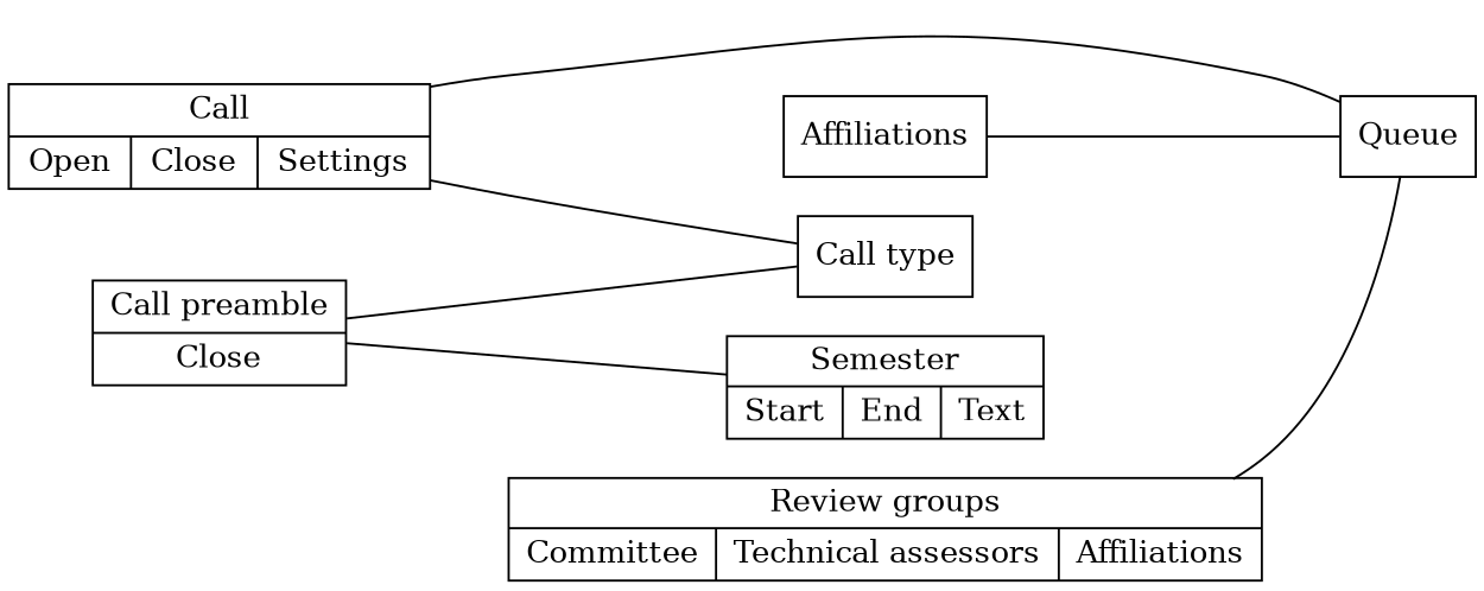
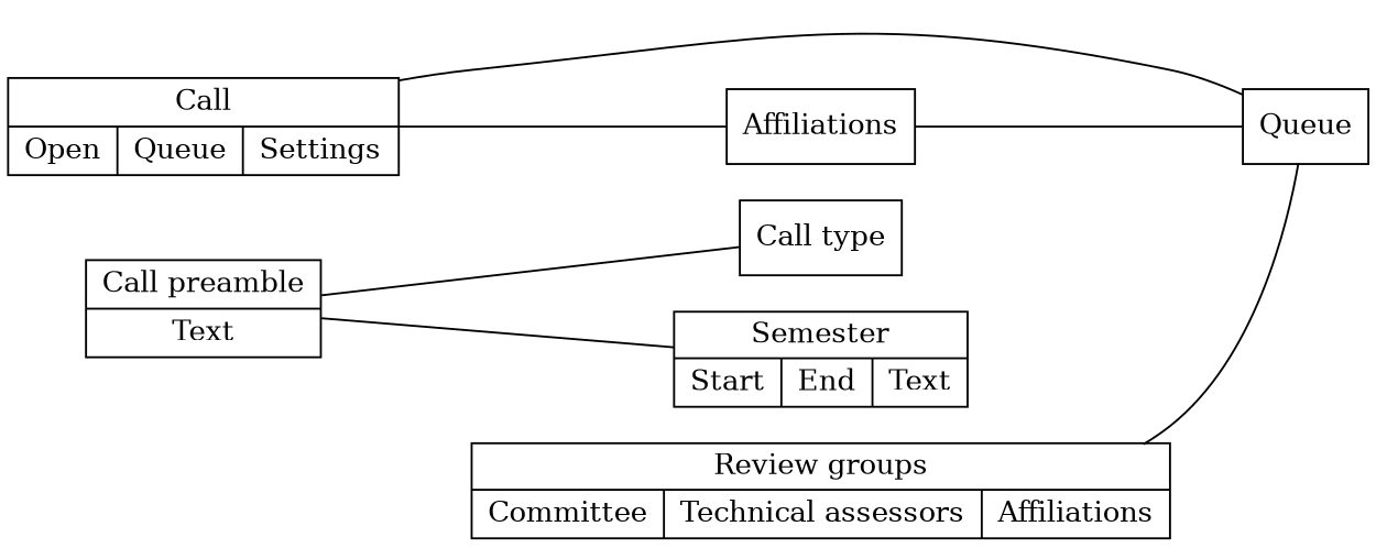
  graph {
    rankdir=LR
    node [shape=record]
-   n1 [label="Call | {Open | Close | Settings}"]
+   n1 [label="Call | {Open | Queue | Settings}"]
    n2 [label="Call type"]
    n3 [label=Queue]
    n4 [label="Semester | {Start | End | Text}"]
-   n5 [label="Call preamble | Close"]
+   n5 [label="Call preamble | Text"]
    n6 [label=Affiliations]
    n7 [label="Review groups | { Committee | Technical assessors | Affiliations}"]
-   n1 -- n2
+   n1 -- n6
    n1 -- n3
    n5 -- n2
    n5 -- n4
    n6 -- n3
    n7 -- n3
  }
